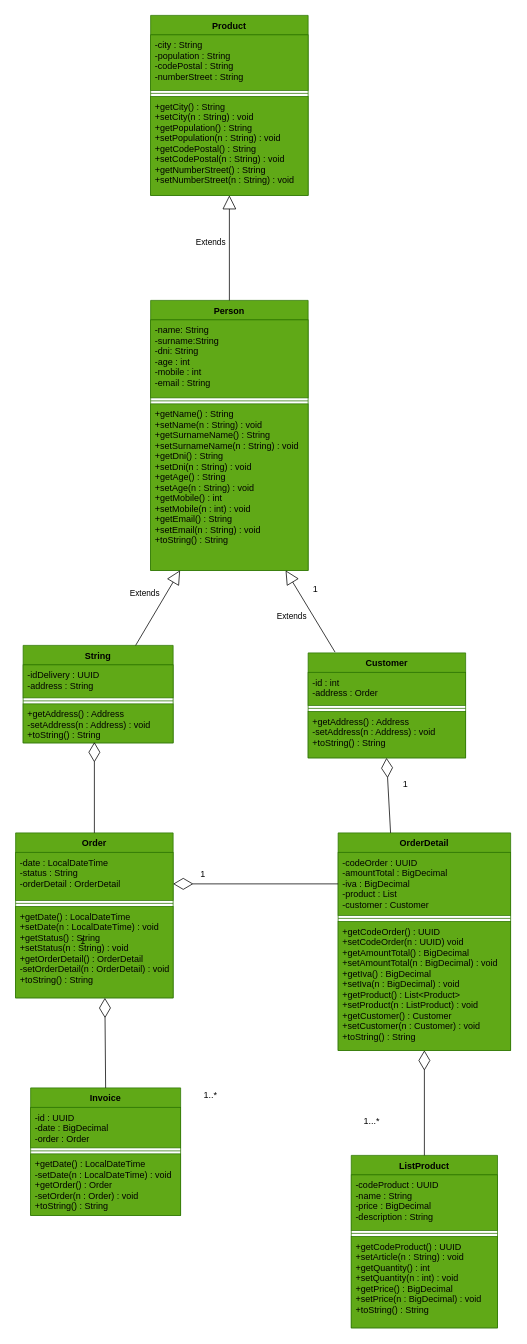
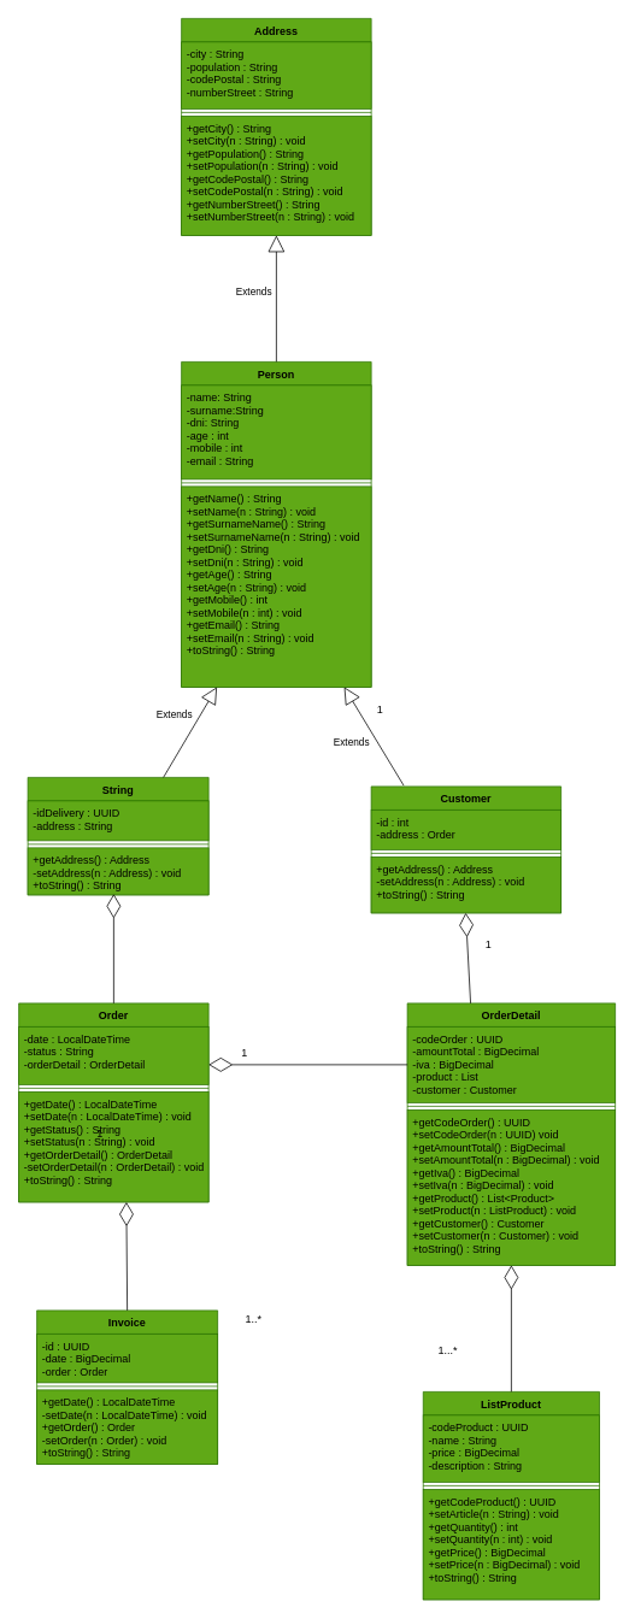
  <mxCell id="0" />
  <mxCell id="1" parent="0" />
  <mxCell id="2" value="Customer" style="swimlane;fontStyle=1;align=center;verticalAlign=top;childLayout=stackLayout;horizontal=1;startSize=26;horizontalStack=0;resizeParent=1;resizeParentMax=0;resizeLast=0;collapsible=1;marginBottom=0;fillColor=#60a917;fontColor=#000000;strokeColor=#2D7600;" parent="1" vertex="1"><mxGeometry x="410" y="870" width="210" height="140" as="geometry" /></mxCell>
  <mxCell id="3" value="-id : int&#10;-address : Order " style="text;strokeColor=#2D7600;fillColor=#60a917;align=left;verticalAlign=top;spacingLeft=4;spacingRight=4;overflow=hidden;rotatable=0;points=[[0,0.5],[1,0.5]];portConstraint=eastwest;fontColor=#000000;" parent="2" vertex="1"><mxGeometry y="26" width="210" height="44" as="geometry" /></mxCell>
  <mxCell id="4" value="" style="line;strokeWidth=1;fillColor=none;align=left;verticalAlign=middle;spacingTop=-1;spacingLeft=3;spacingRight=3;rotatable=0;labelPosition=right;points=[];portConstraint=eastwest;strokeColor=inherit;" parent="2" vertex="1"><mxGeometry y="70" width="210" height="8" as="geometry" /></mxCell>
  <mxCell id="5" value="+getAddress() : Address&#10;-setAddress(n : Address) : void&#10;+toString() : String" style="text;strokeColor=#2D7600;fillColor=#60a917;align=left;verticalAlign=top;spacingLeft=4;spacingRight=4;overflow=hidden;rotatable=0;points=[[0,0.5],[1,0.5]];portConstraint=eastwest;fontColor=#000000;" parent="2" vertex="1"><mxGeometry y="78" width="210" height="62" as="geometry" /></mxCell>
- <mxCell id="6" value="Product" style="swimlane;fontStyle=1;align=center;verticalAlign=top;childLayout=stackLayout;horizontal=1;startSize=26;horizontalStack=0;resizeParent=1;resizeParentMax=0;resizeLast=0;collapsible=1;marginBottom=0;fillColor=#60a917;fontColor=#000000;strokeColor=#2D7600;" parent="1" vertex="1"><mxGeometry x="200" y="20" width="210" height="240" as="geometry"><mxRectangle x="280" y="460" width="90" height="30" as="alternateBounds" /></mxGeometry></mxCell>
+ <mxCell id="6" value="Address" style="swimlane;fontStyle=1;align=center;verticalAlign=top;childLayout=stackLayout;horizontal=1;startSize=26;horizontalStack=0;resizeParent=1;resizeParentMax=0;resizeLast=0;collapsible=1;marginBottom=0;fillColor=#60a917;fontColor=#000000;strokeColor=#2D7600;" parent="1" vertex="1"><mxGeometry x="200" y="20" width="210" height="240" as="geometry"><mxRectangle x="280" y="460" width="90" height="30" as="alternateBounds" /></mxGeometry></mxCell>
  <mxCell id="7" value="-city : String&#10;-population : String&#10;-codePostal : String&#10;-numberStreet : String&#10;&#10;" style="text;strokeColor=#2D7600;fillColor=#60a917;align=left;verticalAlign=top;spacingLeft=4;spacingRight=4;overflow=hidden;rotatable=0;points=[[0,0.5],[1,0.5]];portConstraint=eastwest;fontColor=#000000;" parent="6" vertex="1"><mxGeometry y="26" width="210" height="74" as="geometry" /></mxCell>
  <mxCell id="8" value="" style="line;strokeWidth=1;fillColor=none;align=left;verticalAlign=middle;spacingTop=-1;spacingLeft=3;spacingRight=3;rotatable=0;labelPosition=right;points=[];portConstraint=eastwest;strokeColor=inherit;" parent="6" vertex="1"><mxGeometry y="100" width="210" height="8" as="geometry" /></mxCell>
  <mxCell id="9" value="+getCity() : String&#10;+setCity(n : String) : void&#10;+getPopulation() : String&#10;+setPopulation(n : String) : void&#10;+getCodePostal() : String&#10;+setCodePostal(n : String) : void&#10;+getNumberStreet() : String&#10;+setNumberStreet(n : String) : void" style="text;strokeColor=#2D7600;fillColor=#60a917;align=left;verticalAlign=top;spacingLeft=4;spacingRight=4;overflow=hidden;rotatable=0;points=[[0,0.5],[1,0.5]];portConstraint=eastwest;fontColor=#000000;" parent="6" vertex="1"><mxGeometry y="108" width="210" height="132" as="geometry" /></mxCell>
  <mxCell id="10" value="Order" style="swimlane;fontStyle=1;align=center;verticalAlign=top;childLayout=stackLayout;horizontal=1;startSize=26;horizontalStack=0;resizeParent=1;resizeParentMax=0;resizeLast=0;collapsible=1;marginBottom=0;fontColor=#000000;fillColor=#60a917;strokeColor=#2D7600;" parent="1" vertex="1"><mxGeometry x="20" y="1110" width="210" height="220" as="geometry" /></mxCell>
  <mxCell id="11" value="-date : LocalDateTime&#10;-status : String&#10;-orderDetail : OrderDetail" style="text;strokeColor=#2D7600;fillColor=#60a917;align=left;verticalAlign=top;spacingLeft=4;spacingRight=4;overflow=hidden;rotatable=0;points=[[0,0.5],[1,0.5]];portConstraint=eastwest;fontColor=#000000;" parent="10" vertex="1"><mxGeometry y="26" width="210" height="64" as="geometry" /></mxCell>
  <mxCell id="12" value="" style="line;strokeWidth=1;fillColor=none;align=left;verticalAlign=middle;spacingTop=-1;spacingLeft=3;spacingRight=3;rotatable=0;labelPosition=right;points=[];portConstraint=eastwest;strokeColor=inherit;fontColor=#000000;" parent="10" vertex="1"><mxGeometry y="90" width="210" height="8" as="geometry" /></mxCell>
  <mxCell id="13" value="+getDate() : LocalDateTime&#10;+setDate(n : LocalDateTime) : void&#10;+getStatus() : String&#10;+setStatus(n : String) : void&#10;+getOrderDetail() : OrderDetail&#10;-setOrderDetail(n : OrderDetail) : void&#10;+toString() : String" style="text;strokeColor=#2D7600;fillColor=#60a917;align=left;verticalAlign=top;spacingLeft=4;spacingRight=4;overflow=hidden;rotatable=0;points=[[0,0.5],[1,0.5]];portConstraint=eastwest;fontColor=#000000;" parent="10" vertex="1"><mxGeometry y="98" width="210" height="122" as="geometry" /></mxCell>
  <mxCell id="14" value="1" style="text;html=1;strokeColor=none;fillColor=none;align=center;verticalAlign=middle;whiteSpace=wrap;rounded=0;fontColor=#000000;" parent="1" vertex="1"><mxGeometry x="80" y="1240" width="60" height="30" as="geometry" /></mxCell>
  <mxCell id="15" value="OrderDetail" style="swimlane;fontStyle=1;align=center;verticalAlign=top;childLayout=stackLayout;horizontal=1;startSize=26;horizontalStack=0;resizeParent=1;resizeParentMax=0;resizeLast=0;collapsible=1;marginBottom=0;fontColor=#000000;fillColor=#60a917;strokeColor=#2D7600;" parent="1" vertex="1"><mxGeometry x="450" y="1110" width="230" height="290" as="geometry" /></mxCell>
  <mxCell id="16" value="-codeOrder : UUID&#10;-amountTotal : BigDecimal&#10;-iva : BigDecimal&#10;-product : List&#10;-customer : Customer&#10;" style="text;strokeColor=#2D7600;fillColor=#60a917;align=left;verticalAlign=top;spacingLeft=4;spacingRight=4;overflow=hidden;rotatable=0;points=[[0,0.5],[1,0.5]];portConstraint=eastwest;fontColor=#000000;" parent="15" vertex="1"><mxGeometry y="26" width="230" height="84" as="geometry" /></mxCell>
  <mxCell id="17" value="" style="line;strokeWidth=1;fillColor=none;align=left;verticalAlign=middle;spacingTop=-1;spacingLeft=3;spacingRight=3;rotatable=0;labelPosition=right;points=[];portConstraint=eastwest;strokeColor=inherit;fontColor=#FFFFFF;" parent="15" vertex="1"><mxGeometry y="110" width="230" height="8" as="geometry" /></mxCell>
  <mxCell id="18" value="+getCodeOrder() : UUID&#10;+setCodeOrder(n : UUID) void&#10;+getAmountTotal() : BigDecimal&#10;+setAmountTotal(n : BigDecimal) : void&#10;+getIva() : BigDecimal&#10;+setIva(n : BigDecimal) : void&#10;+getProduct() : List&lt;Product&gt;&#10;+setProduct(n : ListProduct) : void&#10;+getCustomer() : Customer&#10;+setCustomer(n : Customer) : void&#10;+toString() : String" style="text;strokeColor=#2D7600;fillColor=#60a917;align=left;verticalAlign=top;spacingLeft=4;spacingRight=4;overflow=hidden;rotatable=0;points=[[0,0.5],[1,0.5]];portConstraint=eastwest;fontColor=#000000;" parent="15" vertex="1"><mxGeometry y="118" width="230" height="172" as="geometry" /></mxCell>
  <mxCell id="19" value="Invoice" style="swimlane;fontStyle=1;align=center;verticalAlign=top;childLayout=stackLayout;horizontal=1;startSize=26;horizontalStack=0;resizeParent=1;resizeParentMax=0;resizeLast=0;collapsible=1;marginBottom=0;fontColor=#000000;fillColor=#60a917;strokeColor=#2D7600;" parent="1" vertex="1"><mxGeometry x="40" y="1450" width="200" height="170" as="geometry" /></mxCell>
  <mxCell id="20" value="-id : UUID&#10;-date : BigDecimal&#10;-order : Order" style="text;strokeColor=#2D7600;fillColor=#60a917;align=left;verticalAlign=top;spacingLeft=4;spacingRight=4;overflow=hidden;rotatable=0;points=[[0,0.5],[1,0.5]];portConstraint=eastwest;fontColor=#000000;" parent="19" vertex="1"><mxGeometry y="26" width="200" height="54" as="geometry" /></mxCell>
  <mxCell id="21" value="" style="line;strokeWidth=1;fillColor=none;align=left;verticalAlign=middle;spacingTop=-1;spacingLeft=3;spacingRight=3;rotatable=0;labelPosition=right;points=[];portConstraint=eastwest;strokeColor=inherit;fontColor=#FFFFFF;" parent="19" vertex="1"><mxGeometry y="80" width="200" height="8" as="geometry" /></mxCell>
  <mxCell id="22" value="+getDate() : LocalDateTime&#10;-setDate(n : LocalDateTime) : void&#10;+getOrder() : Order&#10;-setOrder(n : Order) : void&#10;+toString() : String" style="text;strokeColor=#2D7600;fillColor=#60a917;align=left;verticalAlign=top;spacingLeft=4;spacingRight=4;overflow=hidden;rotatable=0;points=[[0,0.5],[1,0.5]];portConstraint=eastwest;fontColor=#000000;" parent="19" vertex="1"><mxGeometry y="88" width="200" height="82" as="geometry" /></mxCell>
  <mxCell id="23" value="String" style="swimlane;fontStyle=1;align=center;verticalAlign=top;childLayout=stackLayout;horizontal=1;startSize=26;horizontalStack=0;resizeParent=1;resizeParentMax=0;resizeLast=0;collapsible=1;marginBottom=0;fontColor=#000000;fillColor=#60a917;strokeColor=#2D7600;" parent="1" vertex="1"><mxGeometry x="30" y="860" width="200" height="130" as="geometry" /></mxCell>
  <mxCell id="24" value="-idDelivery : UUID&#10;-address : String " style="text;strokeColor=#2D7600;fillColor=#60a917;align=left;verticalAlign=top;spacingLeft=4;spacingRight=4;overflow=hidden;rotatable=0;points=[[0,0.5],[1,0.5]];portConstraint=eastwest;fontColor=#000000;" parent="23" vertex="1"><mxGeometry y="26" width="200" height="44" as="geometry" /></mxCell>
  <mxCell id="25" value="" style="line;strokeWidth=1;fillColor=none;align=left;verticalAlign=middle;spacingTop=-1;spacingLeft=3;spacingRight=3;rotatable=0;labelPosition=right;points=[];portConstraint=eastwest;strokeColor=inherit;fontColor=#000000;" parent="23" vertex="1"><mxGeometry y="70" width="200" height="8" as="geometry" /></mxCell>
  <mxCell id="26" value="+getAddress() : Address&#10;-setAddress(n : Address) : void&#10;+toString() : String" style="text;strokeColor=#2D7600;fillColor=#60a917;align=left;verticalAlign=top;spacingLeft=4;spacingRight=4;overflow=hidden;rotatable=0;points=[[0,0.5],[1,0.5]];portConstraint=eastwest;fontColor=#000000;" parent="23" vertex="1"><mxGeometry y="78" width="200" height="52" as="geometry" /></mxCell>
  <mxCell id="27" value="&lt;font color=&quot;#000000&quot;&gt;1&lt;/font&gt;" style="text;html=1;strokeColor=none;fillColor=none;align=center;verticalAlign=middle;whiteSpace=wrap;rounded=0;labelBackgroundColor=#NONE;fontColor=#FFFFFF;" parent="1" vertex="1"><mxGeometry x="240" y="1150" width="60" height="30" as="geometry" /></mxCell>
  <mxCell id="28" value="&lt;font color=&quot;#000000&quot;&gt;1..*&lt;/font&gt;" style="text;html=1;strokeColor=none;fillColor=none;align=center;verticalAlign=middle;whiteSpace=wrap;rounded=0;labelBackgroundColor=none;fontColor=#FFFFFF;" parent="1" vertex="1"><mxGeometry x="250" y="1445" width="60" height="30" as="geometry" /></mxCell>
  <mxCell id="29" value="Person" style="swimlane;fontStyle=1;align=center;verticalAlign=top;childLayout=stackLayout;horizontal=1;startSize=26;horizontalStack=0;resizeParent=1;resizeParentMax=0;resizeLast=0;collapsible=1;marginBottom=0;fillColor=#60a917;fontColor=#000000;strokeColor=#2D7600;" parent="1" vertex="1"><mxGeometry x="200" y="400" width="210" height="360" as="geometry" /></mxCell>
  <mxCell id="30" value="-name: String&#10;-surname:String&#10;-dni: String&#10;-age : int&#10;-mobile : int&#10;-email : String&#10;&#10;&#10;" style="text;strokeColor=#2D7600;fillColor=#60a917;align=left;verticalAlign=top;spacingLeft=4;spacingRight=4;overflow=hidden;rotatable=0;points=[[0,0.5],[1,0.5]];portConstraint=eastwest;fontColor=#000000;" parent="29" vertex="1"><mxGeometry y="26" width="210" height="104" as="geometry" /></mxCell>
  <mxCell id="31" value="" style="line;strokeWidth=1;fillColor=none;align=left;verticalAlign=middle;spacingTop=-1;spacingLeft=3;spacingRight=3;rotatable=0;labelPosition=right;points=[];portConstraint=eastwest;strokeColor=inherit;" parent="29" vertex="1"><mxGeometry y="130" width="210" height="8" as="geometry" /></mxCell>
  <mxCell id="32" value="+getName() : String&#10;+setName(n : String) : void&#10;+getSurnameName() : String&#10;+setSurnameName(n : String) : void&#10;+getDni() : String&#10;+setDni(n : String) : void&#10;+getAge() : String&#10;+setAge(n : String) : void&#10;+getMobile() : int&#10;+setMobile(n : int) : void&#10;+getEmail() : String&#10;+setEmail(n : String) : void&#10;+toString() : String&#10;" style="text;strokeColor=#2D7600;fillColor=#60a917;align=left;verticalAlign=top;spacingLeft=4;spacingRight=4;overflow=hidden;rotatable=0;points=[[0,0.5],[1,0.5]];portConstraint=eastwest;fontColor=#000000;" parent="29" vertex="1"><mxGeometry y="138" width="210" height="222" as="geometry" /></mxCell>
  <mxCell id="33" value="Extends" style="endArrow=block;endSize=16;endFill=0;html=1;fontColor=#000000;exitX=0.171;exitY=-0.007;exitDx=0;exitDy=0;exitPerimeter=0;" parent="1" source="2" edge="1"><mxGeometry x="0.111" y="25" width="160" relative="1" as="geometry"><mxPoint x="440" y="860" as="sourcePoint" /><mxPoint x="380" y="760" as="targetPoint" /><mxPoint as="offset" /></mxGeometry></mxCell>
  <mxCell id="34" value="Extends" style="endArrow=block;endSize=16;endFill=0;html=1;fontColor=#000000;exitX=0.75;exitY=0;exitDx=0;exitDy=0;" parent="1" source="23" target="32" edge="1"><mxGeometry x="0.111" y="25" width="160" relative="1" as="geometry"><mxPoint x="130" y="860" as="sourcePoint" /><mxPoint x="460" y="690" as="targetPoint" /><mxPoint as="offset" /></mxGeometry></mxCell>
  <mxCell id="35" value="Extends" style="endArrow=block;endSize=16;endFill=0;html=1;fontColor=#000000;exitX=0.5;exitY=0;exitDx=0;exitDy=0;" parent="1" source="29" target="9" edge="1"><mxGeometry x="0.111" y="25" width="160" relative="1" as="geometry"><mxPoint x="415.45" y="376" as="sourcePoint" /><mxPoint x="270" y="269.996" as="targetPoint" /><mxPoint as="offset" /></mxGeometry></mxCell>
  <mxCell id="36" value="" style="endArrow=diamondThin;endFill=0;endSize=24;html=1;fontColor=#000000;exitX=0.304;exitY=0;exitDx=0;exitDy=0;exitPerimeter=0;" parent="1" edge="1" source="15"><mxGeometry width="160" relative="1" as="geometry"><mxPoint x="515" y="1110" as="sourcePoint" /><mxPoint x="514.5" y="1010" as="targetPoint" /></mxGeometry></mxCell>
  <mxCell id="37" value="1" style="text;html=1;strokeColor=none;fillColor=none;align=center;verticalAlign=middle;whiteSpace=wrap;rounded=0;fontColor=#000000;" parent="1" vertex="1"><mxGeometry x="510" y="1030" width="60" height="30" as="geometry" /></mxCell>
  <mxCell id="38" value="" style="endArrow=diamondThin;endFill=0;endSize=24;html=1;fontColor=#000000;exitX=0;exitY=0.5;exitDx=0;exitDy=0;" parent="1" source="16" edge="1"><mxGeometry width="160" relative="1" as="geometry"><mxPoint x="300" y="1200" as="sourcePoint" /><mxPoint x="230" y="1178" as="targetPoint" /></mxGeometry></mxCell>
  <mxCell id="39" value="ListProduct" style="swimlane;fontStyle=1;align=center;verticalAlign=top;childLayout=stackLayout;horizontal=1;startSize=26;horizontalStack=0;resizeParent=1;resizeParentMax=0;resizeLast=0;collapsible=1;marginBottom=0;fontColor=#000000;fillColor=#60a917;strokeColor=#2D7600;" parent="1" vertex="1"><mxGeometry x="467.5" y="1540" width="195" height="230" as="geometry" /></mxCell>
  <mxCell id="40" value="-codeProduct : UUID&#10;-name : String&#10;-price : BigDecimal&#10;-description : String&#10;" style="text;strokeColor=#2D7600;fillColor=#60a917;align=left;verticalAlign=top;spacingLeft=4;spacingRight=4;overflow=hidden;rotatable=0;points=[[0,0.5],[1,0.5]];portConstraint=eastwest;fontColor=#000000;" parent="39" vertex="1"><mxGeometry y="26" width="195" height="74" as="geometry" /></mxCell>
  <mxCell id="41" value="" style="line;strokeWidth=1;fillColor=none;align=left;verticalAlign=middle;spacingTop=-1;spacingLeft=3;spacingRight=3;rotatable=0;labelPosition=right;points=[];portConstraint=eastwest;strokeColor=inherit;fontColor=#FFFFFF;" parent="39" vertex="1"><mxGeometry y="100" width="195" height="8" as="geometry" /></mxCell>
  <mxCell id="42" value="+getCodeProduct() : UUID&#10;+setArticle(n : String) : void&#10;+getQuantity() : int&#10;+setQuantity(n : int) : void&#10;+getPrice() : BigDecimal&#10;+setPrice(n : BigDecimal) : void&#10;+toString() : String" style="text;strokeColor=#2D7600;fillColor=#60a917;align=left;verticalAlign=top;spacingLeft=4;spacingRight=4;overflow=hidden;rotatable=0;points=[[0,0.5],[1,0.5]];portConstraint=eastwest;fontColor=#000000;" parent="39" vertex="1"><mxGeometry y="108" width="195" height="122" as="geometry" /></mxCell>
  <mxCell id="43" value="" style="endArrow=diamondThin;endFill=0;endSize=24;html=1;fontColor=#000000;exitX=0.5;exitY=0;exitDx=0;exitDy=0;" parent="1" source="39" target="18" edge="1"><mxGeometry width="160" relative="1" as="geometry"><mxPoint x="430" y="1340" as="sourcePoint" /><mxPoint x="210" y="1341.996" as="targetPoint" /></mxGeometry></mxCell>
  <mxCell id="44" value="&lt;font color=&quot;#000000&quot;&gt;1...*&lt;/font&gt;" style="text;html=1;strokeColor=none;fillColor=none;align=center;verticalAlign=middle;whiteSpace=wrap;rounded=0;labelBackgroundColor=#NONE;fontColor=#FFFFFF;" parent="1" vertex="1"><mxGeometry x="465" y="1480" width="60" height="30" as="geometry" /></mxCell>
  <mxCell id="45" value="" style="endArrow=diamondThin;endFill=0;endSize=24;html=1;fontColor=#000000;exitX=0.5;exitY=0;exitDx=0;exitDy=0;" edge="1" parent="1" source="19"><mxGeometry width="160" relative="1" as="geometry"><mxPoint x="139" y="1440" as="sourcePoint" /><mxPoint x="139" y="1330" as="targetPoint" /></mxGeometry></mxCell>
  <mxCell id="46" value="" style="endArrow=diamondThin;endFill=0;endSize=24;html=1;fontColor=#000000;exitX=0.5;exitY=0;exitDx=0;exitDy=0;entryX=0.475;entryY=0.981;entryDx=0;entryDy=0;entryPerimeter=0;" edge="1" parent="1" source="10" target="26"><mxGeometry width="160" relative="1" as="geometry"><mxPoint x="150" y="1110" as="sourcePoint" /><mxPoint x="150" y="1000" as="targetPoint" /></mxGeometry></mxCell>
  <mxCell id="47" value="1" style="text;html=1;strokeColor=none;fillColor=none;align=center;verticalAlign=middle;whiteSpace=wrap;rounded=0;fontColor=#000000;" vertex="1" parent="1"><mxGeometry x="390" y="770" width="60" height="30" as="geometry" /></mxCell>
